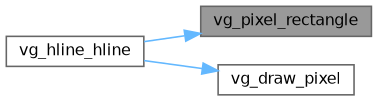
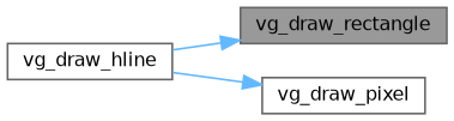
  digraph {
    fontname="DejaVu Sans"
    rankdir=LR
    node [color=grey40 fillcolor=white fontname="DejaVu Sans" fontsize=10 shape=box style=filled]
    edge [color=steelblue1 fontname="DejaVu Sans" fontsize=10 labelfontname=Helvetica labelfontsize=10 style=solid]
-   n1 [color=gray40 fillcolor=grey60 fontcolor=black height=0.2 label=vg_pixel_rectangle width=0.4]
-   n2 [height=0.2 label=vg_hline_hline width=0.4]
+   n1 [color=gray40 fillcolor=grey60 fontcolor=black height=0.2 label=vg_draw_rectangle width=0.4]
+   n2 [height=0.2 label=vg_draw_hline width=0.4]
    n3 [height=0.2 label=vg_draw_pixel width=0.4]
    n2 -> n1
    n2 -> n3
  }
